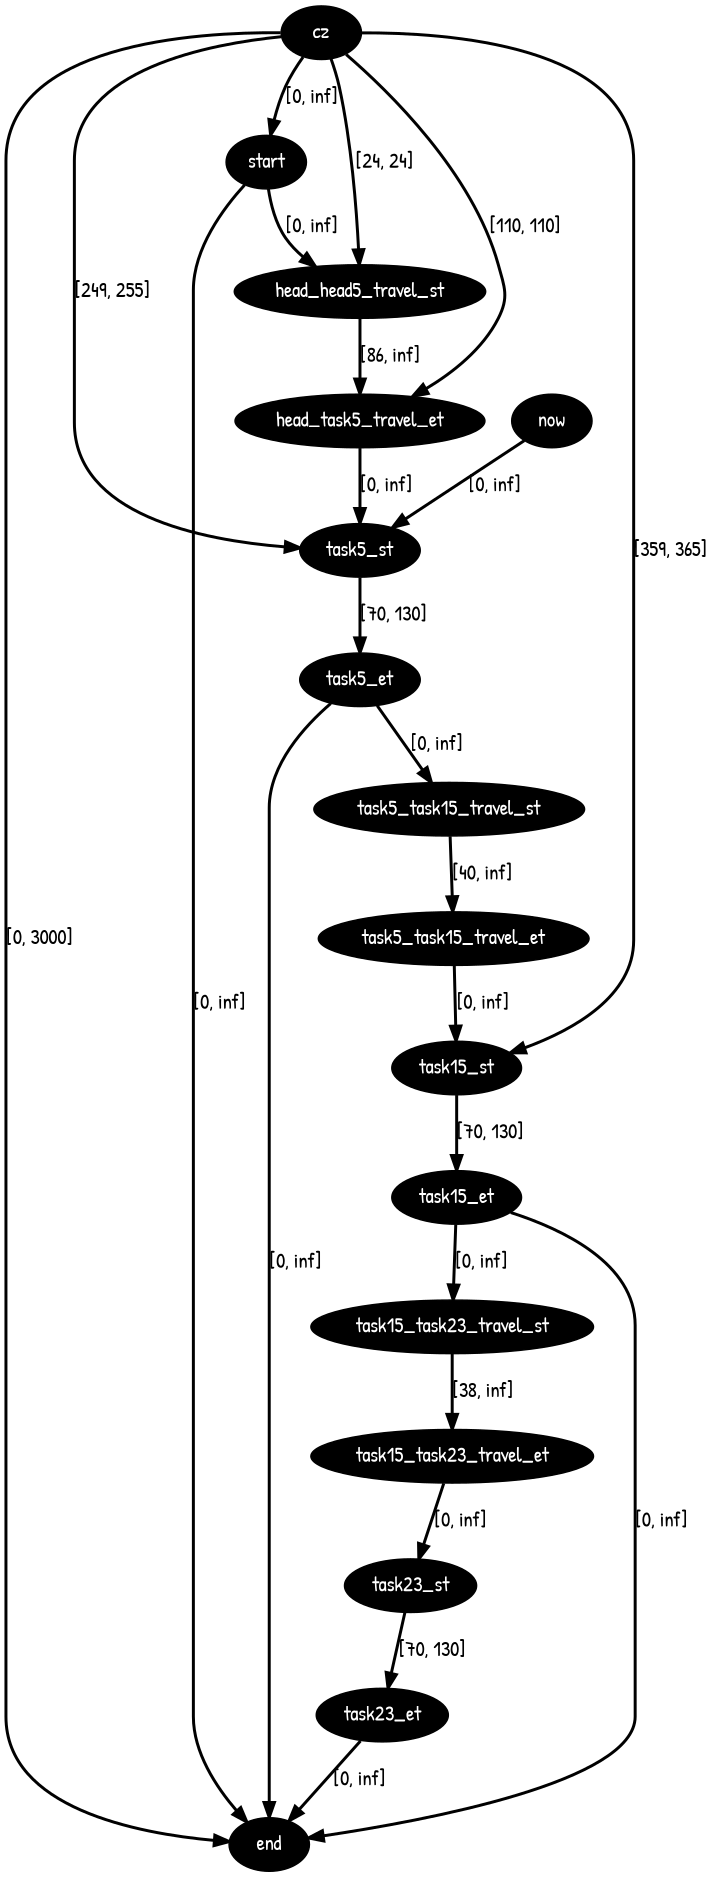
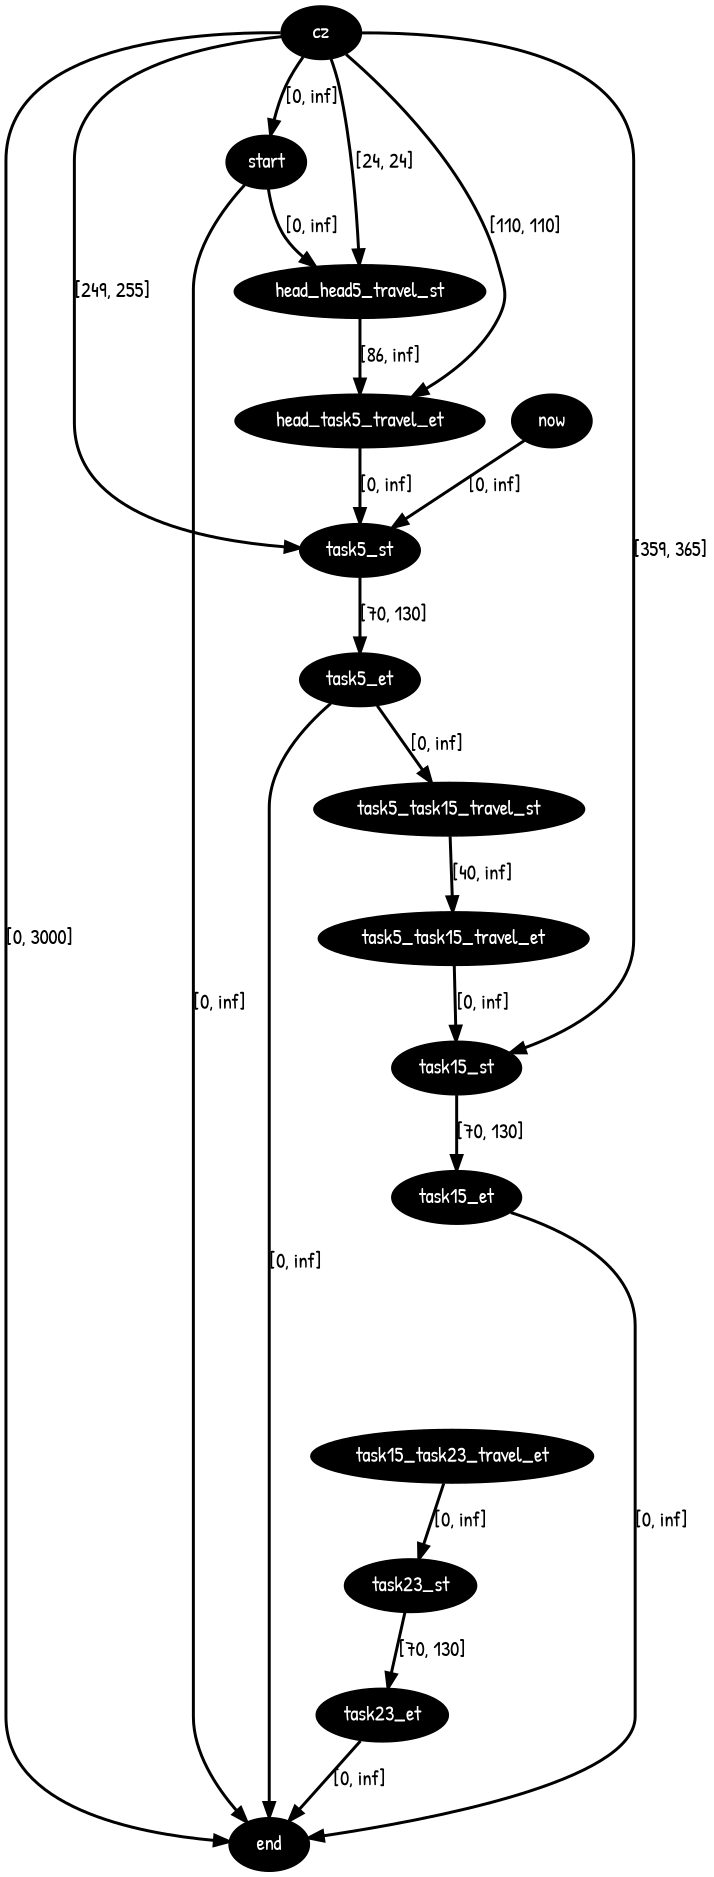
  digraph {
    fontname="Patrick Hand"
    node [fillcolor=black fontcolor=white fontname="Patrick Hand" style=filled]
    edge [color=black fontname="Patrick Hand" penwidth=2]
    n1 [label=cz]
    n2 [label=start]
    n3 [label=end]
    n4 [label=head_head5_travel_st]
    n5 [label=head_task5_travel_et]
    n6 [label=task5_st]
    n7 [label=task15_st]
    n8 [label=now]
    n9 [label=task5_et]
    n10 [label=task15_et]
    n11 [label=task5_task15_travel_st]
    n12 [label=task5_task15_travel_et]
-   n13 [label=task15_task23_travel_st]
    n14 [label=task15_task23_travel_et]
    n15 [label=task23_st]
    n16 [label=task23_et]
    n1 -> n2 [label="[0, inf]"]
    n1 -> n3 [label="[0, 3000]"]
    n1 -> n4 [label="[24, 24]"]
    n1 -> n5 [label="[110, 110]"]
    n1 -> n6 [label="[249, 255]"]
    n1 -> n7 [label="[359, 365]"]
    n2 -> n3 [label="[0, inf]"]
    n2 -> n4 [label="[0, inf]"]
    n4 -> n5 [label="[86, inf]"]
    n5 -> n6 [label="[0, inf]"]
    n6 -> n9 [label="[70, 130]"]
    n7 -> n10 [label="[70, 130]"]
    n8 -> n6 [label="[0, inf]"]
    n9 -> n3 [label="[0, inf]"]
    n9 -> n11 [label="[0, inf]"]
    n10 -> n3 [label="[0, inf]"]
-   n10 -> n13 [label="[0, inf]"]
    n11 -> n12 [label="[40, inf]"]
    n12 -> n7 [label="[0, inf]"]
-   n13 -> n14 [label="[38, inf]"]
    n14 -> n15 [label="[0, inf]"]
    n15 -> n16 [label="[70, 130]"]
    n16 -> n3 [label="[0, inf]"]
  }
